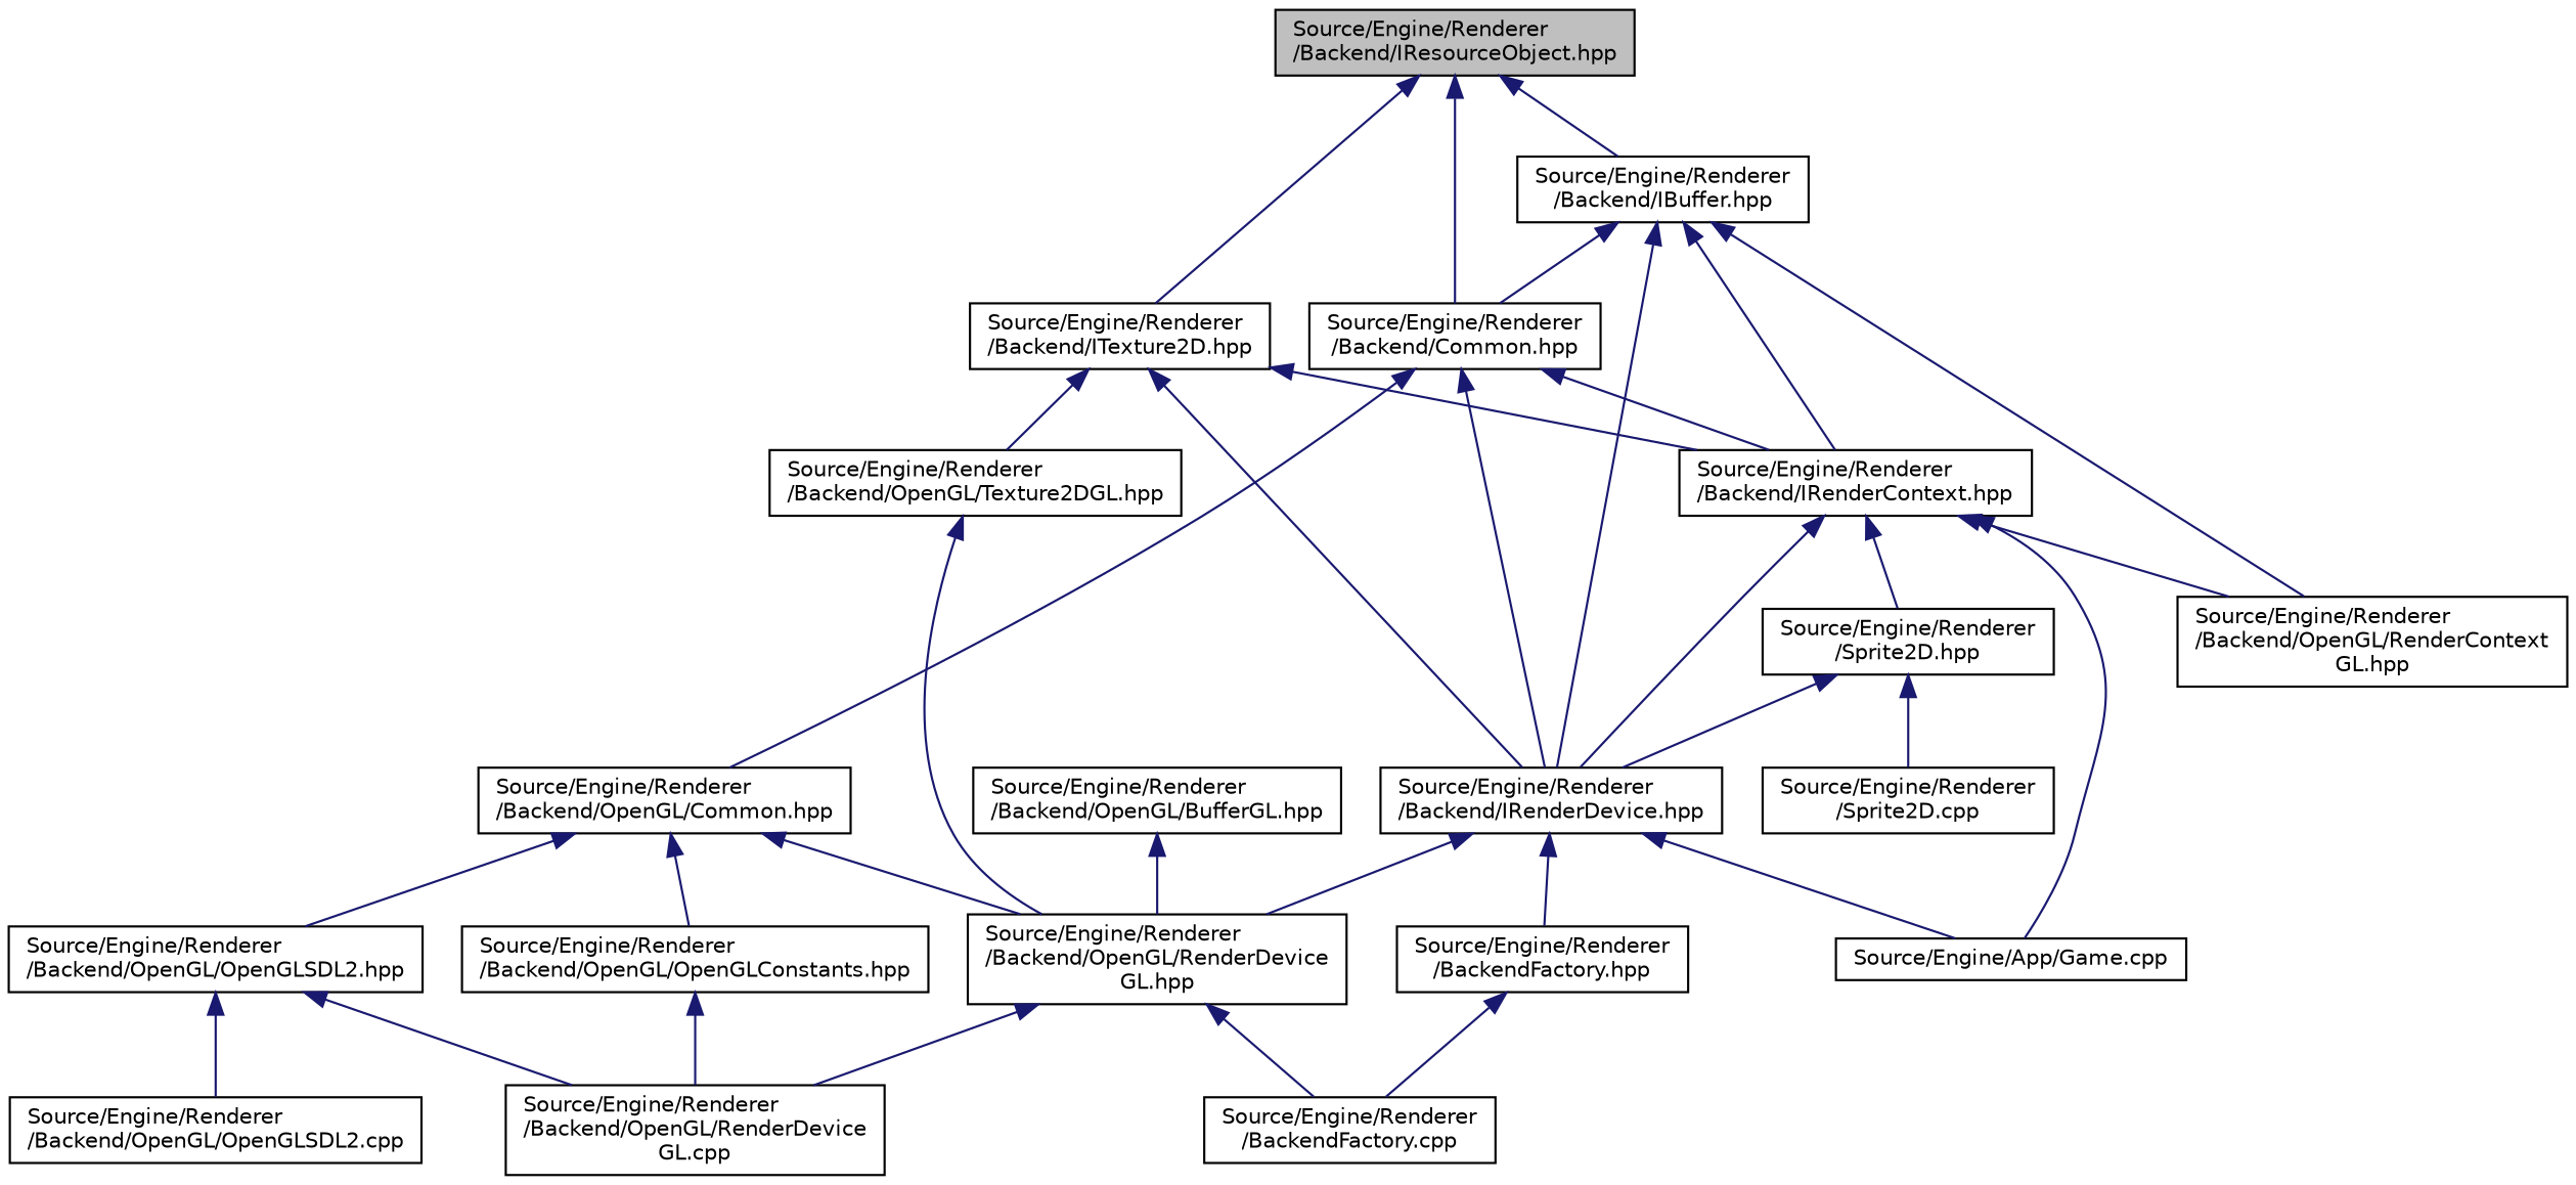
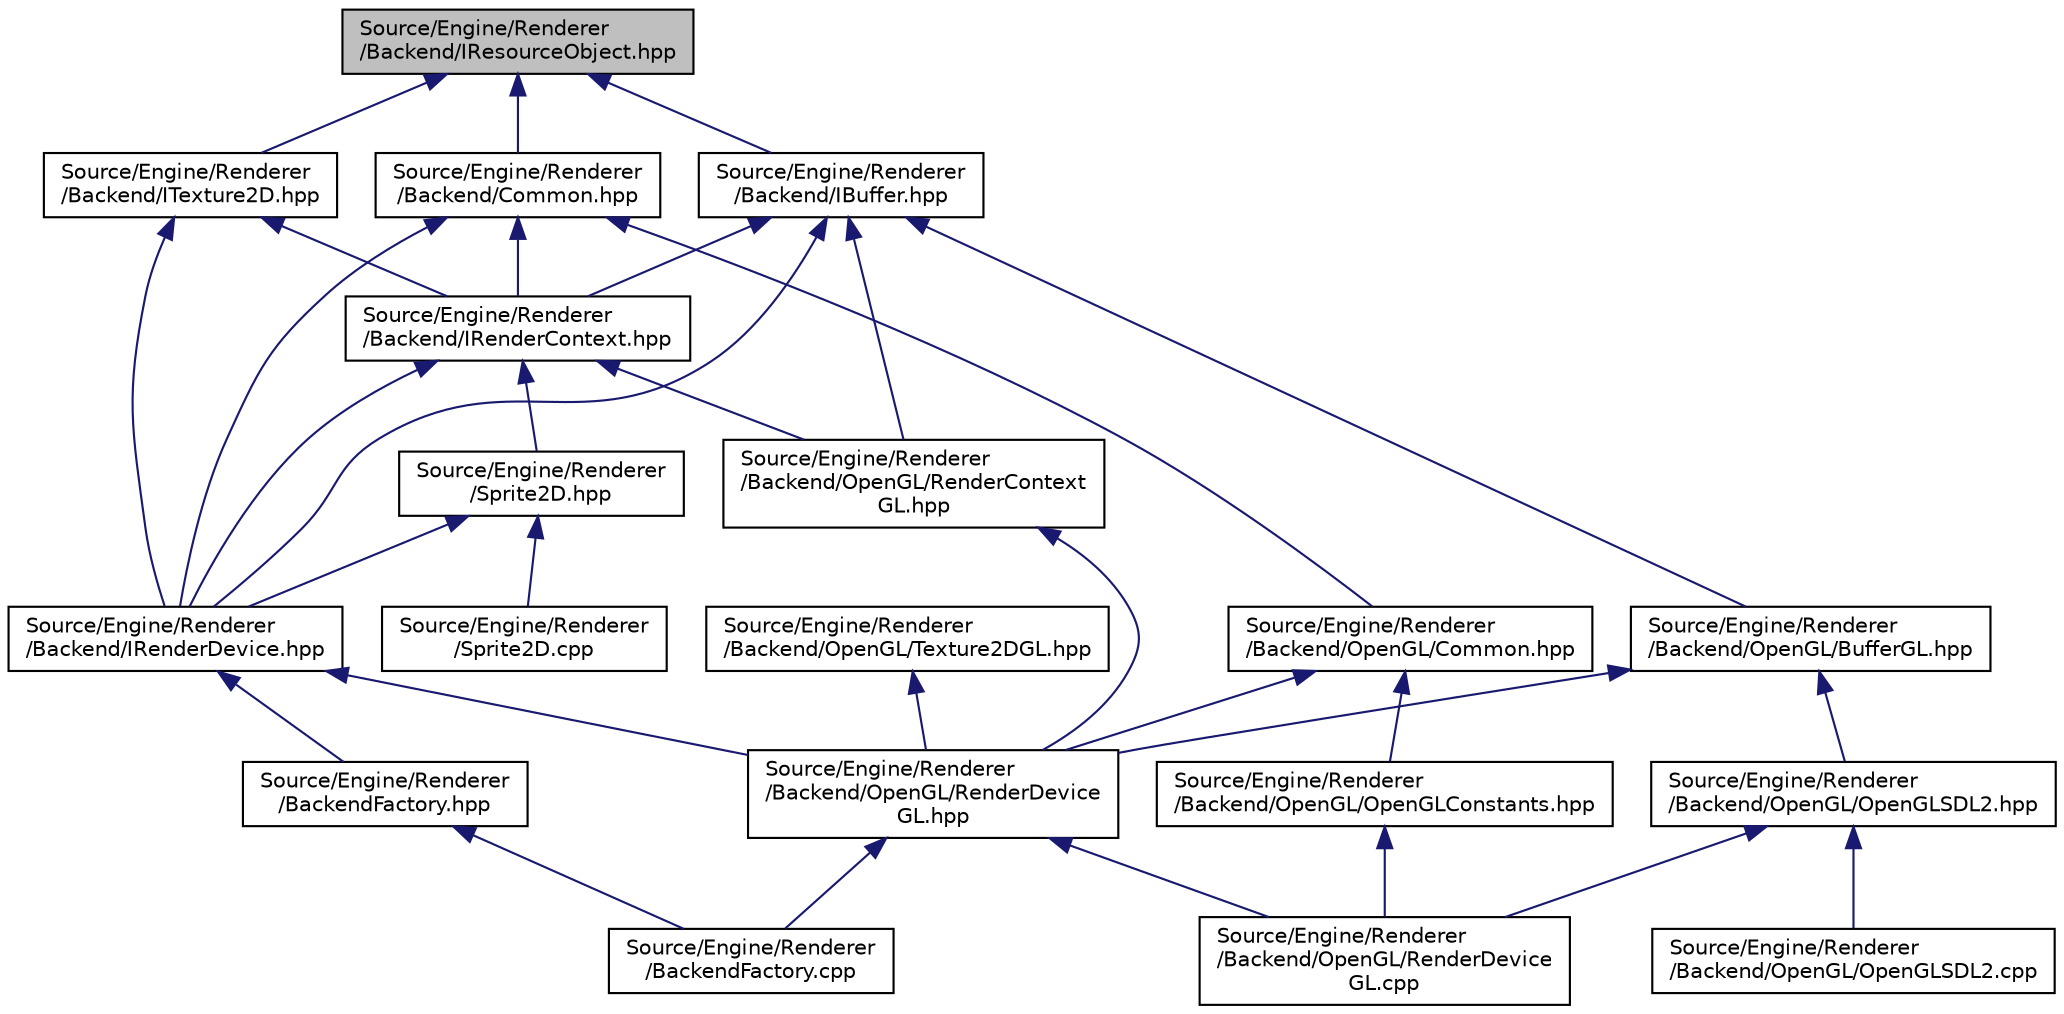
  digraph {
    node [color=black fillcolor=white fontname=Helvetica fontsize=10 shape=record style=filled]
    edge [color=midnightblue dir=back fontname=Helvetica fontsize=10 labelfontname=Helvetica labelfontsize=10 style=solid]
    n1 [fillcolor=grey75 fontcolor=black height=0.2 label="Source/Engine/Renderer\l/Backend/IResourceObject.hpp" width=0.4]
    n2 [height=0.2 label="Source/Engine/Renderer\l/Backend/Common.hpp" width=0.4]
    n3 [height=0.2 label="Source/Engine/Renderer\l/Backend/IBuffer.hpp" width=0.4]
    n4 [height=0.2 label="Source/Engine/Renderer\l/Backend/ITexture2D.hpp" width=0.4]
    n5 [height=0.2 label="Source/Engine/Renderer\l/Backend/IRenderDevice.hpp" width=0.4]
    n6 [height=0.2 label="Source/Engine/Renderer\l/Backend/IRenderContext.hpp" width=0.4]
    n7 [height=0.2 label="Source/Engine/Renderer\l/Backend/OpenGL/Common.hpp" width=0.4]
    n8 [height=0.2 label="Source/Engine/Renderer\l/Backend/OpenGL/RenderContext\lGL.hpp" width=0.4]
    n9 [height=0.2 label="Source/Engine/Renderer\l/Backend/OpenGL/BufferGL.hpp" width=0.4]
    n10 [height=0.2 label="Source/Engine/Renderer\l/Backend/OpenGL/Texture2DGL.hpp" width=0.4]
    n11 [height=0.2 label="Source/Engine/Renderer\l/BackendFactory.hpp" width=0.4]
-   n12 [height=0.2 label="Source/Engine/App/Game.cpp" width=0.4]
    n13 [height=0.2 label="Source/Engine/Renderer\l/Backend/OpenGL/RenderDevice\lGL.hpp" width=0.4]
    n14 [height=0.2 label="Source/Engine/Renderer\l/Sprite2D.hpp" width=0.4]
    n15 [height=0.2 label="Source/Engine/Renderer\l/Backend/OpenGL/OpenGLConstants.hpp" width=0.4]
    n16 [height=0.2 label="Source/Engine/Renderer\l/Backend/OpenGL/OpenGLSDL2.hpp" width=0.4]
    n17 [height=0.2 label="Source/Engine/Renderer\l/BackendFactory.cpp" width=0.4]
    n18 [height=0.2 label="Source/Engine/Renderer\l/Backend/OpenGL/RenderDevice\lGL.cpp" width=0.4]
    n19 [height=0.2 label="Source/Engine/Renderer\l/Sprite2D.cpp" width=0.4]
    n20 [height=0.2 label="Source/Engine/Renderer\l/Backend/OpenGL/OpenGLSDL2.cpp" width=0.4]
    n1 -> n2
    n1 -> n3
    n1 -> n4
    n2 -> n5
    n2 -> n6
    n2 -> n7
    n3 -> n5
    n3 -> n6
    n3 -> n8
-   n3 -> n2
+   n3 -> n9
    n4 -> n5
    n4 -> n6
-   n4 -> n10
    n5 -> n11
-   n5 -> n12
    n5 -> n13
    n6 -> n5
    n6 -> n8
-   n6 -> n12
    n6 -> n14
    n7 -> n13
    n7 -> n15
-   n7 -> n16
+   n9 -> n16
+   n8 -> n13
    n9 -> n13
    n10 -> n13
    n11 -> n17
    n13 -> n17
    n13 -> n18
    n14 -> n5
    n14 -> n19
    n15 -> n18
    n16 -> n18
    n16 -> n20
  }
